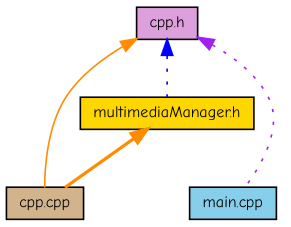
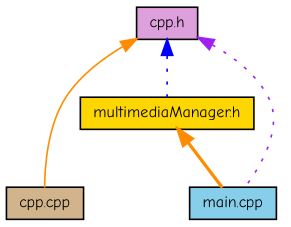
  digraph {
    fontname="Comic Neue"
    node [color=black fontname="Comic Neue" fontsize=10 shape=record style=filled]
    edge [color=darkorange dir=back fontname="Comic Neue" fontsize=10 labelfontname=Helvetica labelfontsize=10 style=dotted]
    n1 [fillcolor=plum fontcolor=black height=0.2 label="cpp.h" width=0.4]
    n2 [fillcolor=tan height=0.2 label="cpp.cpp" width=0.4]
    n3 [fillcolor=skyblue height=0.2 label="main.cpp" width=0.4]
    n4 [fillcolor=gold height=0.2 label="multimediaManager.h" width=0.4]
    n1 -> n2 [style=solid]
    n1 -> n3 [color=purple]
    n1 -> n4 [color=blue]
-   n4 -> n2 [style=bold]
+   n4 -> n3 [style=bold]
  }
